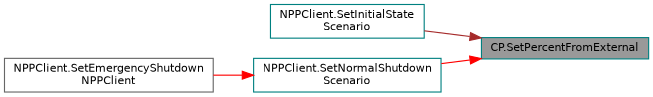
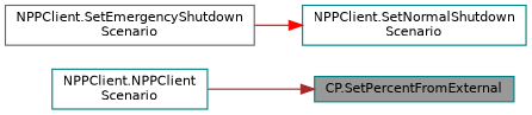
  digraph {
    rankdir=RL
    node [color=teal fillcolor=white fontname=Helvetica fontsize=10 shape=box style=filled]
    edge [color=red dir=back fontname=Helvetica fontsize=10 labelfontname=Helvetica labelfontsize=10 style=solid]
    n1 [fillcolor=grey60 fontcolor=black height=0.2 label="CP.SetPercentFromExternal" width=0.4]
-   n2 [height=0.2 label="NPPClient.SetInitialState\lScenario" width=0.4]
+   n2 [height=0.2 label="NPPClient.NPPClient\lScenario" width=0.4]
    n3 [height=0.2 label="NPPClient.SetNormalShutdown\lScenario" width=0.4]
-   n4 [color=gray40 height=0.2 label="NPPClient.SetEmergencyShutdown\lNPPClient" width=0.4]
+   n4 [color=gray40 height=0.2 label="NPPClient.SetEmergencyShutdown\lScenario" width=0.4]
    n1 -> n2 [color=brown]
-   n1 -> n3
    n3 -> n4
  }
